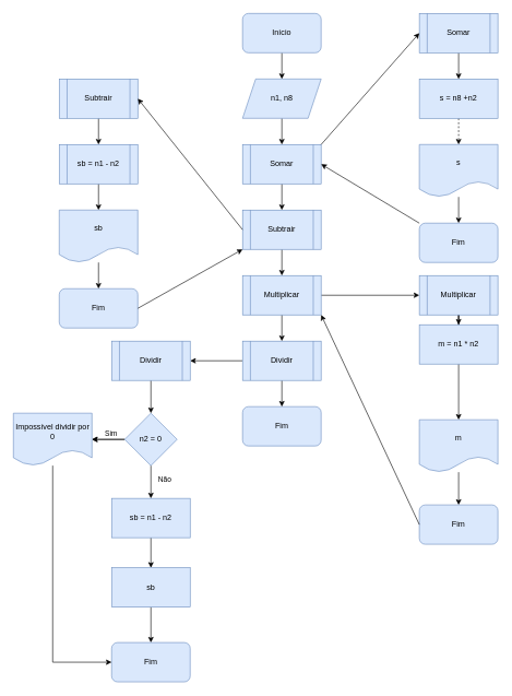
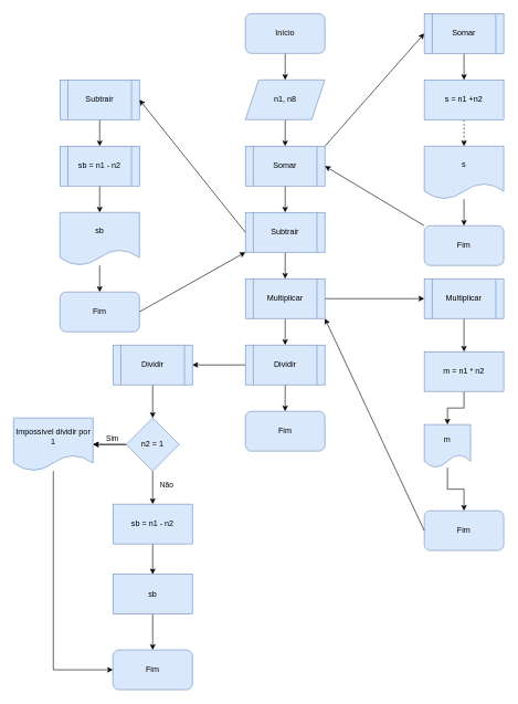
  <mxCell id="0" />
  <mxCell id="1" parent="0" />
  <mxCell id="2" value="" style="edgeStyle=orthogonalEdgeStyle;rounded=0;orthogonalLoop=1;jettySize=auto;html=1;" edge="1" parent="1" source="3" target="5"><mxGeometry relative="1" as="geometry" /></mxCell>
  <mxCell id="3" value="Início" style="rounded=1;whiteSpace=wrap;html=1;fillColor=#dae8fc;strokeColor=#6c8ebf;" vertex="1" parent="1"><mxGeometry x="370" y="20" width="120" height="60" as="geometry" /></mxCell>
  <mxCell id="4" value="" style="edgeStyle=orthogonalEdgeStyle;rounded=0;orthogonalLoop=1;jettySize=auto;html=1;" edge="1" parent="1" source="5" target="7"><mxGeometry relative="1" as="geometry" /></mxCell>
  <mxCell id="5" value="n1, n8" style="shape=parallelogram;perimeter=parallelogramPerimeter;whiteSpace=wrap;html=1;fixedSize=1;fillColor=#dae8fc;strokeColor=#6c8ebf;" vertex="1" parent="1"><mxGeometry x="370" y="120" width="120" height="60" as="geometry" /></mxCell>
  <mxCell id="6" value="" style="edgeStyle=orthogonalEdgeStyle;rounded=0;orthogonalLoop=1;jettySize=auto;html=1;" edge="1" parent="1" source="7" target="9"><mxGeometry relative="1" as="geometry" /></mxCell>
  <mxCell id="7" value="Somar" style="shape=process;whiteSpace=wrap;html=1;backgroundOutline=1;fillColor=#dae8fc;strokeColor=#6c8ebf;" vertex="1" parent="1"><mxGeometry x="370" y="220" width="120" height="60" as="geometry" /></mxCell>
  <mxCell id="8" value="" style="edgeStyle=orthogonalEdgeStyle;rounded=0;orthogonalLoop=1;jettySize=auto;html=1;" edge="1" parent="1" source="9" target="12"><mxGeometry relative="1" as="geometry" /></mxCell>
  <mxCell id="9" value="Subtrair" style="shape=process;whiteSpace=wrap;html=1;backgroundOutline=1;fillColor=#dae8fc;strokeColor=#6c8ebf;" vertex="1" parent="1"><mxGeometry x="370" y="320" width="120" height="60" as="geometry" /></mxCell>
  <mxCell id="10" value="" style="edgeStyle=orthogonalEdgeStyle;rounded=0;orthogonalLoop=1;jettySize=auto;html=1;" edge="1" parent="1" source="12" target="34"><mxGeometry relative="1" as="geometry" /></mxCell>
  <mxCell id="11" value="" style="edgeStyle=orthogonalEdgeStyle;rounded=0;orthogonalLoop=1;jettySize=auto;html=1;" edge="1" parent="1" source="12" target="36"><mxGeometry relative="1" as="geometry" /></mxCell>
  <mxCell id="12" value="Multiplicar" style="shape=process;whiteSpace=wrap;html=1;backgroundOutline=1;fillColor=#dae8fc;strokeColor=#6c8ebf;" vertex="1" parent="1"><mxGeometry x="370" y="420" width="120" height="60" as="geometry" /></mxCell>
  <mxCell id="13" value="Fim" style="rounded=1;whiteSpace=wrap;html=1;fillColor=#dae8fc;strokeColor=#6c8ebf;" vertex="1" parent="1"><mxGeometry x="370" y="620" width="120" height="60" as="geometry" /></mxCell>
  <mxCell id="14" value="" style="edgeStyle=orthogonalEdgeStyle;rounded=0;orthogonalLoop=1;jettySize=auto;html=1;" edge="1" parent="1" source="15" target="18"><mxGeometry relative="1" as="geometry" /></mxCell>
  <mxCell id="15" value="Somar" style="shape=process;whiteSpace=wrap;html=1;backgroundOutline=1;fillColor=#dae8fc;strokeColor=#6c8ebf;" vertex="1" parent="1"><mxGeometry x="640" y="20" width="120" height="60" as="geometry" /></mxCell>
  <mxCell id="16" value="" style="endArrow=classic;html=1;rounded=0;exitX=1;exitY=0;exitDx=0;exitDy=0;entryX=0;entryY=0.5;entryDx=0;entryDy=0;" edge="1" parent="1" source="7" target="15"><mxGeometry width="50" height="50" relative="1" as="geometry"><mxPoint x="640" y="300" as="sourcePoint" /><mxPoint x="690" y="250" as="targetPoint" /></mxGeometry></mxCell>
  <mxCell id="17" value="" style="edgeStyle=orthogonalEdgeStyle;rounded=0;orthogonalLoop=1;jettySize=auto;html=1;dashed=1;" edge="1" parent="1" source="18" target="20"><mxGeometry relative="1" as="geometry" /></mxCell>
- <mxCell id="18" value="s = n8 +n2" style="whiteSpace=wrap;html=1;fillColor=#dae8fc;strokeColor=#6c8ebf;" vertex="1" parent="1"><mxGeometry x="640" y="120" width="120" height="60" as="geometry" /></mxCell>
+ <mxCell id="18" value="s = n1 +n2" style="whiteSpace=wrap;html=1;fillColor=#dae8fc;strokeColor=#6c8ebf;" vertex="1" parent="1"><mxGeometry x="640" y="120" width="120" height="60" as="geometry" /></mxCell>
  <mxCell id="19" value="" style="edgeStyle=orthogonalEdgeStyle;rounded=0;orthogonalLoop=1;jettySize=auto;html=1;" edge="1" parent="1" source="20" target="21"><mxGeometry relative="1" as="geometry" /></mxCell>
  <mxCell id="20" value="s" style="shape=document;whiteSpace=wrap;html=1;boundedLbl=1;fillColor=#dae8fc;strokeColor=#6c8ebf;" vertex="1" parent="1"><mxGeometry x="640" y="220" width="120" height="80" as="geometry" /></mxCell>
  <mxCell id="21" value="Fim" style="rounded=1;whiteSpace=wrap;html=1;fillColor=#dae8fc;strokeColor=#6c8ebf;" vertex="1" parent="1"><mxGeometry x="640" y="340" width="120" height="60" as="geometry" /></mxCell>
  <mxCell id="22" value="" style="endArrow=classic;html=1;rounded=0;exitX=0;exitY=0;exitDx=0;exitDy=0;entryX=1;entryY=0.5;entryDx=0;entryDy=0;" edge="1" parent="1" source="21" target="7"><mxGeometry width="50" height="50" relative="1" as="geometry"><mxPoint x="640" y="300" as="sourcePoint" /><mxPoint x="690" y="250" as="targetPoint" /></mxGeometry></mxCell>
  <mxCell id="23" value="" style="edgeStyle=orthogonalEdgeStyle;rounded=0;orthogonalLoop=1;jettySize=auto;html=1;" edge="1" parent="1" source="24" target="27"><mxGeometry relative="1" as="geometry" /></mxCell>
  <mxCell id="24" value="Subtrair" style="shape=process;whiteSpace=wrap;html=1;backgroundOutline=1;fillColor=#dae8fc;strokeColor=#6c8ebf;" vertex="1" parent="1"><mxGeometry x="90" y="120" width="120" height="60" as="geometry" /></mxCell>
  <mxCell id="25" value="" style="endArrow=classic;html=1;rounded=0;exitX=0;exitY=0.5;exitDx=0;exitDy=0;entryX=1;entryY=0.5;entryDx=0;entryDy=0;" edge="1" parent="1" source="9" target="24"><mxGeometry width="50" height="50" relative="1" as="geometry"><mxPoint x="200" y="420" as="sourcePoint" /><mxPoint x="250" y="370" as="targetPoint" /></mxGeometry></mxCell>
  <mxCell id="26" value="" style="edgeStyle=orthogonalEdgeStyle;rounded=0;orthogonalLoop=1;jettySize=auto;html=1;" edge="1" parent="1" source="27" target="29"><mxGeometry relative="1" as="geometry" /></mxCell>
  <mxCell id="27" value="sb = n1 - n2" style="shape=process;whiteSpace=wrap;html=1;backgroundOutline=1;fillColor=#dae8fc;strokeColor=#6c8ebf;" vertex="1" parent="1"><mxGeometry x="90" y="220" width="120" height="60" as="geometry" /></mxCell>
  <mxCell id="28" value="" style="edgeStyle=orthogonalEdgeStyle;rounded=0;orthogonalLoop=1;jettySize=auto;html=1;" edge="1" parent="1" source="29" target="30"><mxGeometry relative="1" as="geometry" /></mxCell>
  <mxCell id="29" value="sb" style="shape=document;whiteSpace=wrap;html=1;boundedLbl=1;fillColor=#dae8fc;strokeColor=#6c8ebf;" vertex="1" parent="1"><mxGeometry x="90" y="320" width="120" height="80" as="geometry" /></mxCell>
  <mxCell id="30" value="Fim" style="rounded=1;whiteSpace=wrap;html=1;fillColor=#dae8fc;strokeColor=#6c8ebf;" vertex="1" parent="1"><mxGeometry x="90" y="440" width="120" height="60" as="geometry" /></mxCell>
  <mxCell id="31" value="" style="endArrow=classic;html=1;rounded=0;exitX=1;exitY=0.5;exitDx=0;exitDy=0;entryX=0;entryY=1;entryDx=0;entryDy=0;" edge="1" parent="1" source="30" target="9"><mxGeometry width="50" height="50" relative="1" as="geometry"><mxPoint x="200" y="420" as="sourcePoint" /><mxPoint x="250" y="370" as="targetPoint" /></mxGeometry></mxCell>
  <mxCell id="32" style="edgeStyle=orthogonalEdgeStyle;rounded=0;orthogonalLoop=1;jettySize=auto;html=1;entryX=0.5;entryY=0;entryDx=0;entryDy=0;" edge="1" parent="1" source="34" target="13"><mxGeometry relative="1" as="geometry" /></mxCell>
  <mxCell id="33" value="" style="edgeStyle=orthogonalEdgeStyle;rounded=0;orthogonalLoop=1;jettySize=auto;html=1;" edge="1" parent="1" source="34" target="44"><mxGeometry relative="1" as="geometry" /></mxCell>
  <mxCell id="34" value="Dividir" style="shape=process;whiteSpace=wrap;html=1;backgroundOutline=1;fillColor=#dae8fc;strokeColor=#6c8ebf;" vertex="1" parent="1"><mxGeometry x="370" y="520" width="120" height="60" as="geometry" /></mxCell>
  <mxCell id="35" value="" style="edgeStyle=orthogonalEdgeStyle;rounded=0;orthogonalLoop=1;jettySize=auto;html=1;" edge="1" parent="1" source="36" target="38"><mxGeometry relative="1" as="geometry" /></mxCell>
  <mxCell id="36" value="Multiplicar" style="shape=process;whiteSpace=wrap;html=1;backgroundOutline=1;fillColor=#dae8fc;strokeColor=#6c8ebf;" vertex="1" parent="1"><mxGeometry x="640" y="420" width="120" height="60" as="geometry" /></mxCell>
  <mxCell id="37" value="" style="edgeStyle=orthogonalEdgeStyle;rounded=0;orthogonalLoop=1;jettySize=auto;html=1;" edge="1" parent="1" source="38" target="40"><mxGeometry relative="1" as="geometry" /></mxCell>
- <mxCell id="38" value="m = n1 * n2" style="whiteSpace=wrap;html=1;fillColor=#dae8fc;strokeColor=#6c8ebf;" vertex="1" parent="1"><mxGeometry x="640" y="495" width="120" height="60" as="geometry" /></mxCell>
+ <mxCell id="38" value="m = n1 * n2" style="whiteSpace=wrap;html=1;fillColor=#dae8fc;strokeColor=#6c8ebf;" vertex="1" parent="1"><mxGeometry x="640" y="530" width="120" height="60" as="geometry" /></mxCell>
  <mxCell id="39" value="" style="edgeStyle=orthogonalEdgeStyle;rounded=0;orthogonalLoop=1;jettySize=auto;html=1;" edge="1" parent="1" source="40" target="41"><mxGeometry relative="1" as="geometry" /></mxCell>
- <mxCell id="40" value="m" style="shape=document;whiteSpace=wrap;html=1;boundedLbl=1;fillColor=#dae8fc;strokeColor=#6c8ebf;" vertex="1" parent="1"><mxGeometry x="640" y="640" width="120" height="80" as="geometry" /></mxCell>
+ <mxCell id="40" value="m" style="shape=document;whiteSpace=wrap;html=1;boundedLbl=1;fillColor=#dae8fc;strokeColor=#6c8ebf;" vertex="1" parent="1"><mxGeometry x="640" y="640" width="70" height="65" as="geometry" /></mxCell>
  <mxCell id="41" value="Fim" style="rounded=1;whiteSpace=wrap;html=1;fillColor=#dae8fc;strokeColor=#6c8ebf;" vertex="1" parent="1"><mxGeometry x="640" y="770" width="120" height="60" as="geometry" /></mxCell>
  <mxCell id="42" value="" style="endArrow=classic;html=1;rounded=0;exitX=0;exitY=0.5;exitDx=0;exitDy=0;entryX=1;entryY=1;entryDx=0;entryDy=0;" edge="1" parent="1" source="41" target="12"><mxGeometry width="50" height="50" relative="1" as="geometry"><mxPoint x="540" y="510" as="sourcePoint" /><mxPoint x="590" y="460" as="targetPoint" /></mxGeometry></mxCell>
  <mxCell id="43" value="" style="edgeStyle=orthogonalEdgeStyle;rounded=0;orthogonalLoop=1;jettySize=auto;html=1;" edge="1" parent="1" source="44" target="49"><mxGeometry relative="1" as="geometry" /></mxCell>
  <mxCell id="44" value="Dividir" style="shape=process;whiteSpace=wrap;html=1;backgroundOutline=1;fillColor=#dae8fc;strokeColor=#6c8ebf;" vertex="1" parent="1"><mxGeometry x="170" y="520" width="120" height="60" as="geometry" /></mxCell>
  <mxCell id="45" value="" style="edgeStyle=orthogonalEdgeStyle;rounded=0;orthogonalLoop=1;jettySize=auto;html=1;" edge="1" parent="1" source="49" target="52"><mxGeometry relative="1" as="geometry" /></mxCell>
  <mxCell id="46" value="" style="edgeStyle=orthogonalEdgeStyle;rounded=0;orthogonalLoop=1;jettySize=auto;html=1;" edge="1" parent="1" source="49" target="57"><mxGeometry relative="1" as="geometry" /></mxCell>
  <mxCell id="47" value="Sim" style="edgeLabel;html=1;align=center;verticalAlign=middle;resizable=0;points=[];labelBackgroundColor=none;" vertex="1" connectable="0" parent="46"><mxGeometry x="-0.139" y="-1" relative="1" as="geometry"><mxPoint y="-9" as="offset" /></mxGeometry></mxCell>
  <mxCell id="48" value="" style="edgeStyle=orthogonalEdgeStyle;rounded=0;orthogonalLoop=1;jettySize=auto;html=1;" edge="1" parent="1" source="49" target="57"><mxGeometry relative="1" as="geometry" /></mxCell>
- <mxCell id="49" value="n2 = 0" style="rhombus;whiteSpace=wrap;html=1;fillColor=#dae8fc;strokeColor=#6c8ebf;" vertex="1" parent="1"><mxGeometry x="190" y="630" width="80" height="80" as="geometry" /></mxCell>
+ <mxCell id="49" value="n2 = 1" style="rhombus;whiteSpace=wrap;html=1;fillColor=#dae8fc;strokeColor=#6c8ebf;" vertex="1" parent="1"><mxGeometry x="190" y="630" width="80" height="80" as="geometry" /></mxCell>
  <mxCell id="50" value="" style="edgeStyle=orthogonalEdgeStyle;rounded=0;orthogonalLoop=1;jettySize=auto;html=1;" edge="1" parent="1" source="52" target="54"><mxGeometry relative="1" as="geometry" /></mxCell>
  <mxCell id="51" value="Não" style="edgeLabel;html=1;align=center;verticalAlign=middle;resizable=0;points=[];labelBackgroundColor=none;" vertex="1" connectable="0" parent="50"><mxGeometry x="-0.146" y="-2" relative="1" as="geometry"><mxPoint x="22" y="-110" as="offset" /></mxGeometry></mxCell>
  <mxCell id="52" value="sb = n1 - n2" style="whiteSpace=wrap;html=1;fillColor=#dae8fc;strokeColor=#6c8ebf;" vertex="1" parent="1"><mxGeometry x="170" y="760" width="120" height="60" as="geometry" /></mxCell>
  <mxCell id="53" value="" style="edgeStyle=orthogonalEdgeStyle;rounded=0;orthogonalLoop=1;jettySize=auto;html=1;" edge="1" parent="1" source="54" target="55"><mxGeometry relative="1" as="geometry" /></mxCell>
  <mxCell id="54" value="sb" style="whiteSpace=wrap;html=1;fillColor=#dae8fc;strokeColor=#6c8ebf;" vertex="1" parent="1"><mxGeometry x="170" y="865.88" width="120" height="60" as="geometry" /></mxCell>
  <mxCell id="55" value="Fim" style="rounded=1;whiteSpace=wrap;html=1;fillColor=#dae8fc;strokeColor=#6c8ebf;" vertex="1" parent="1"><mxGeometry x="170" y="980" width="120" height="60" as="geometry" /></mxCell>
  <mxCell id="56" style="edgeStyle=orthogonalEdgeStyle;rounded=0;orthogonalLoop=1;jettySize=auto;html=1;entryX=0;entryY=0.5;entryDx=0;entryDy=0;" edge="1" parent="1" source="57" target="55"><mxGeometry relative="1" as="geometry"><Array as="points"><mxPoint x="80" y="1010" /></Array></mxGeometry></mxCell>
- <mxCell id="57" value="Impossível dividir por 0" style="shape=document;whiteSpace=wrap;html=1;boundedLbl=1;fillColor=#dae8fc;strokeColor=#6c8ebf;" vertex="1" parent="1"><mxGeometry x="20" y="630" width="120" height="80" as="geometry" /></mxCell>
+ <mxCell id="57" value="Impossível dividir por 1" style="shape=document;whiteSpace=wrap;html=1;boundedLbl=1;fillColor=#dae8fc;strokeColor=#6c8ebf;" vertex="1" parent="1"><mxGeometry x="20" y="630" width="120" height="80" as="geometry" /></mxCell>
